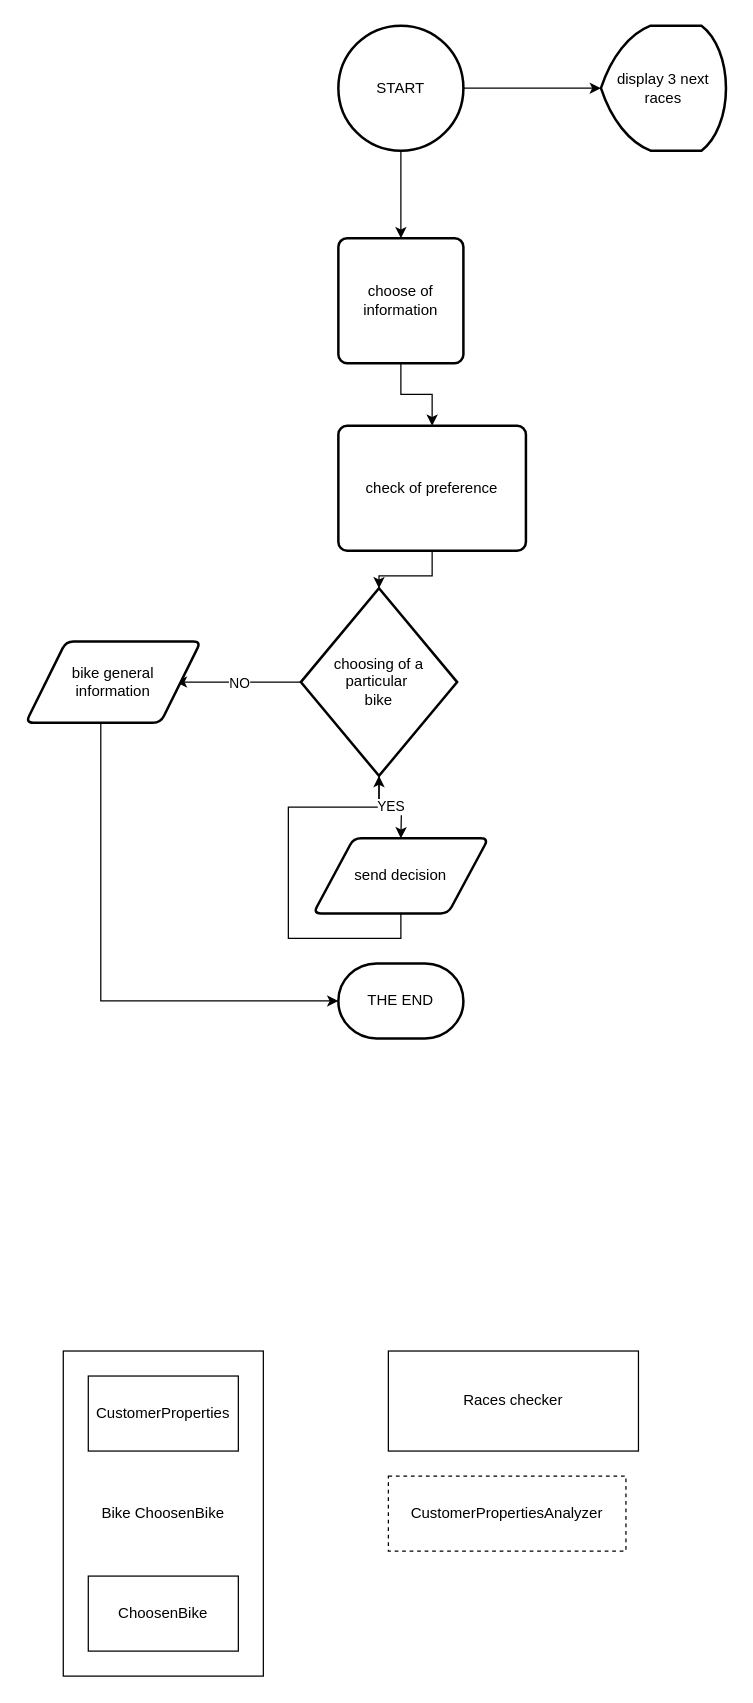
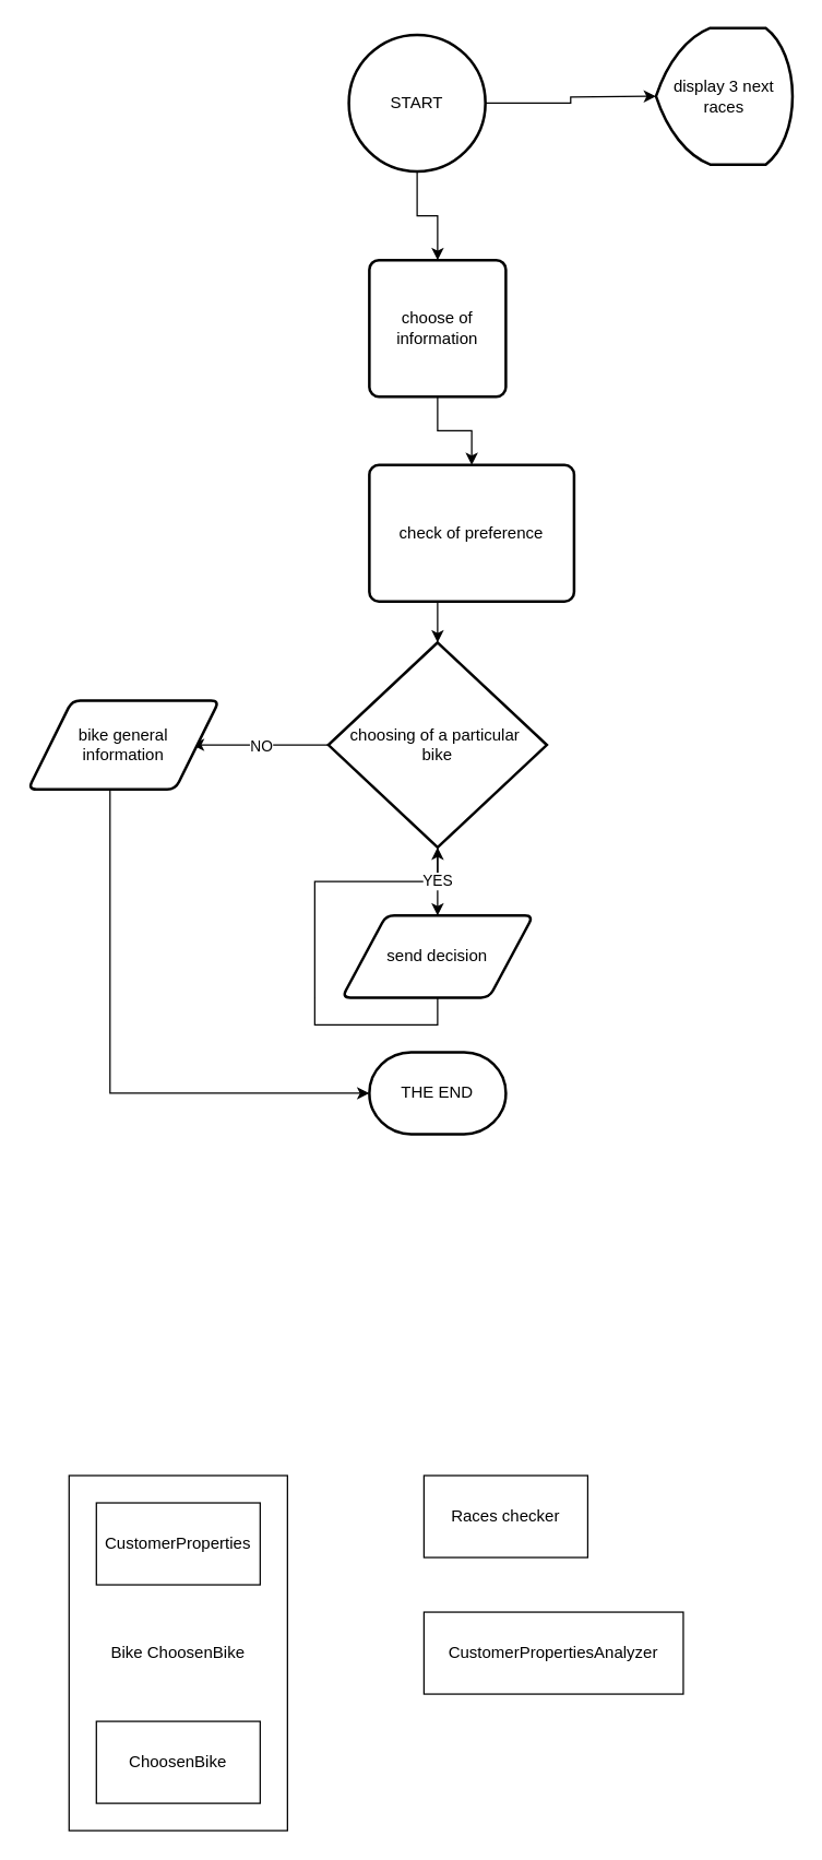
  <mxCell id="0" />
  <mxCell id="1" parent="0" />
  <mxCell id="2" style="edgeStyle=orthogonalEdgeStyle;rounded=0;orthogonalLoop=1;jettySize=auto;html=1;exitX=0.5;exitY=1;exitDx=0;exitDy=0;exitPerimeter=0;entryX=0.5;entryY=0;entryDx=0;entryDy=0;" parent="1" source="4" target="6" edge="1"><mxGeometry relative="1" as="geometry" /></mxCell>
  <mxCell id="3" style="edgeStyle=orthogonalEdgeStyle;rounded=0;orthogonalLoop=1;jettySize=auto;html=1;exitX=1;exitY=0.5;exitDx=0;exitDy=0;exitPerimeter=0;" parent="1" source="4" edge="1"><mxGeometry relative="1" as="geometry"><mxPoint x="480" y="70" as="targetPoint" /></mxGeometry></mxCell>
- <mxCell id="4" value="START" style="strokeWidth=2;html=1;shape=mxgraph.flowchart.start_2;whiteSpace=wrap;" parent="1" vertex="1"><mxGeometry x="270" y="20" width="100" height="100" as="geometry" /></mxCell>
+ <mxCell id="4" value="START" style="strokeWidth=2;html=1;shape=mxgraph.flowchart.start_2;whiteSpace=wrap;" parent="1" vertex="1"><mxGeometry x="255" y="25" width="100" height="100" as="geometry" /></mxCell>
  <mxCell id="5" style="edgeStyle=orthogonalEdgeStyle;rounded=0;orthogonalLoop=1;jettySize=auto;html=1;exitX=0.5;exitY=1;exitDx=0;exitDy=0;" parent="1" source="6" target="8" edge="1"><mxGeometry relative="1" as="geometry" /></mxCell>
  <mxCell id="6" value="choose of information" style="rounded=1;whiteSpace=wrap;html=1;absoluteArcSize=1;arcSize=14;strokeWidth=2;" parent="1" vertex="1"><mxGeometry x="270" y="190" width="100" height="100" as="geometry" /></mxCell>
  <mxCell id="7" style="edgeStyle=orthogonalEdgeStyle;rounded=0;orthogonalLoop=1;jettySize=auto;html=1;exitX=0.5;exitY=1;exitDx=0;exitDy=0;entryX=0.5;entryY=0;entryDx=0;entryDy=0;entryPerimeter=0;" parent="1" source="8" target="19" edge="1"><mxGeometry relative="1" as="geometry" /></mxCell>
  <mxCell id="8" value="check of preference" style="rounded=1;whiteSpace=wrap;html=1;absoluteArcSize=1;arcSize=14;strokeWidth=2;" parent="1" vertex="1"><mxGeometry x="270" y="340" width="150" height="100" as="geometry" /></mxCell>
  <mxCell id="9" style="edgeStyle=orthogonalEdgeStyle;rounded=0;orthogonalLoop=1;jettySize=auto;html=1;exitX=0.5;exitY=1;exitDx=0;exitDy=0;" parent="1" source="10" target="19" edge="1"><mxGeometry relative="1" as="geometry" /></mxCell>
  <mxCell id="10" value="send decision" style="shape=parallelogram;html=1;strokeWidth=2;perimeter=parallelogramPerimeter;whiteSpace=wrap;rounded=1;arcSize=12;size=0.23;" parent="1" vertex="1"><mxGeometry x="250" y="670" width="140" height="60" as="geometry" /></mxCell>
  <mxCell id="11" value="display 3 next races" style="strokeWidth=2;html=1;shape=mxgraph.flowchart.display;whiteSpace=wrap;fontFamily=Helvetica;fontSize=12;fontColor=default;align=center;strokeColor=default;fillColor=default;" parent="1" vertex="1"><mxGeometry x="480" y="20" width="100" height="100" as="geometry" /></mxCell>
  <mxCell id="12" value="THE END" style="strokeWidth=2;html=1;shape=mxgraph.flowchart.terminator;whiteSpace=wrap;" parent="1" vertex="1"><mxGeometry x="270" y="770" width="100" height="60" as="geometry" /></mxCell>
  <mxCell id="13" value="Bike ChoosenBike" style="rounded=0;whiteSpace=wrap;html=1;" parent="1" vertex="1"><mxGeometry x="50" y="1080" width="160" height="260" as="geometry" /></mxCell>
  <mxCell id="14" value="CustomerProperties" style="rounded=0;whiteSpace=wrap;html=1;" parent="1" vertex="1"><mxGeometry x="70" y="1100" width="120" height="60" as="geometry" /></mxCell>
  <mxCell id="15" value="ChoosenBike" style="rounded=0;whiteSpace=wrap;html=1;" parent="1" vertex="1"><mxGeometry x="70" y="1260" width="120" height="60" as="geometry" /></mxCell>
- <mxCell id="16" value="Races checker" style="rounded=0;whiteSpace=wrap;html=1;" parent="1" vertex="1"><mxGeometry x="310" y="1080" width="200" height="80" as="geometry" /></mxCell>
+ <mxCell id="16" value="Races checker" style="rounded=0;whiteSpace=wrap;html=1;" parent="1" vertex="1"><mxGeometry x="310" y="1080" width="120" height="60" as="geometry" /></mxCell>
  <mxCell id="17" value="YES" style="edgeStyle=orthogonalEdgeStyle;rounded=0;orthogonalLoop=1;jettySize=auto;html=1;exitX=0.5;exitY=1;exitDx=0;exitDy=0;exitPerimeter=0;" parent="1" source="19" edge="1"><mxGeometry relative="1" as="geometry"><mxPoint x="320" y="670" as="targetPoint" /></mxGeometry></mxCell>
  <mxCell id="18" value="NO" style="edgeStyle=orthogonalEdgeStyle;rounded=0;orthogonalLoop=1;jettySize=auto;html=1;exitX=0;exitY=0.5;exitDx=0;exitDy=0;exitPerimeter=0;" parent="1" source="19" edge="1"><mxGeometry relative="1" as="geometry"><mxPoint x="140" y="545" as="targetPoint" /></mxGeometry></mxCell>
- <mxCell id="19" value="choosing of a particular&amp;nbsp;&lt;br&gt;bike" style="strokeWidth=2;html=1;shape=mxgraph.flowchart.decision;whiteSpace=wrap;" parent="1" vertex="1"><mxGeometry x="240" y="470" width="125" height="150" as="geometry" /></mxCell>
+ <mxCell id="19" value="choosing of a particular&amp;nbsp;&lt;br&gt;bike" style="strokeWidth=2;html=1;shape=mxgraph.flowchart.decision;whiteSpace=wrap;" parent="1" vertex="1"><mxGeometry x="240" y="470" width="160" height="150" as="geometry" /></mxCell>
  <mxCell id="20" style="edgeStyle=orthogonalEdgeStyle;rounded=0;orthogonalLoop=1;jettySize=auto;html=1;entryX=0;entryY=0.5;entryDx=0;entryDy=0;entryPerimeter=0;" parent="1" source="21" target="12" edge="1"><mxGeometry relative="1" as="geometry"><mxPoint x="90" y="810" as="targetPoint" /><Array as="points"><mxPoint x="80" y="800" /></Array></mxGeometry></mxCell>
  <mxCell id="21" value="bike general &lt;br&gt;information" style="shape=parallelogram;html=1;strokeWidth=2;perimeter=parallelogramPerimeter;whiteSpace=wrap;rounded=1;arcSize=12;size=0.23;" parent="1" vertex="1"><mxGeometry x="20" y="512.5" width="140" height="65" as="geometry" /></mxCell>
- <mxCell id="22" value="CustomerPropertiesAnalyzer" style="rounded=0;whiteSpace=wrap;html=1;dashed=1;" parent="1" vertex="1"><mxGeometry x="310" y="1180" width="190" height="60" as="geometry" /></mxCell>
+ <mxCell id="22" value="CustomerPropertiesAnalyzer" style="rounded=0;whiteSpace=wrap;html=1;" parent="1" vertex="1"><mxGeometry x="310" y="1180" width="190" height="60" as="geometry" /></mxCell>
